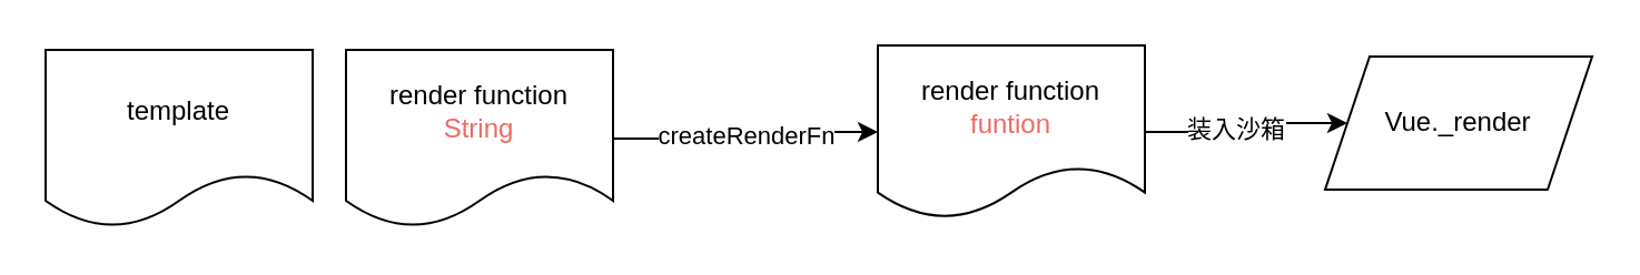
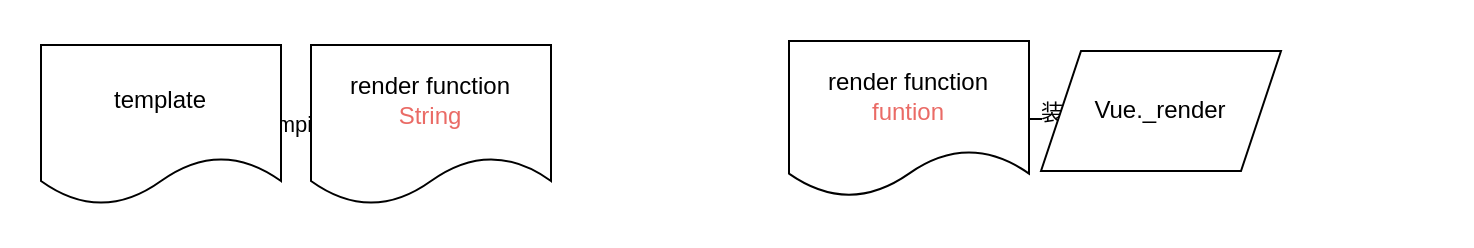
  <mxCell id="0" />
  <mxCell id="1" parent="0" />
+ <mxCell id="2" style="edgeStyle=orthogonalEdgeStyle;rounded=0;orthogonalLoop=1;jettySize=auto;html=1;exitX=1;exitY=0.5;exitDx=0;exitDy=0;entryX=0;entryY=0.5;entryDx=0;entryDy=0;" edge="1" parent="1" source="4" target="6"><mxGeometry relative="1" as="geometry" /></mxCell>
+ <mxCell id="3" value="compiler" style="edgeLabel;html=1;align=center;verticalAlign=middle;resizable=0;points=[];" vertex="1" connectable="0" parent="2"><mxGeometry x="-0.22" y="1" relative="1" as="geometry"><mxPoint as="offset" /></mxGeometry></mxCell>
  <mxCell id="4" value="template" style="shape=document;whiteSpace=wrap;html=1;boundedLbl=1;" vertex="1" parent="1"><mxGeometry x="20" y="22" width="120" height="80" as="geometry" /></mxCell>
- <mxCell id="5" value="createRenderFn" style="edgeStyle=orthogonalEdgeStyle;rounded=0;orthogonalLoop=1;jettySize=auto;html=1;exitX=1;exitY=0.5;exitDx=0;exitDy=0;entryX=0;entryY=0.5;entryDx=0;entryDy=0;" edge="1" parent="1" source="6" target="9"><mxGeometry relative="1" as="geometry" /></mxCell>
  <mxCell id="6" value="render function&lt;br&gt;&lt;font color=&quot;#ea6b66&quot;&gt;String&lt;/font&gt;" style="shape=document;whiteSpace=wrap;html=1;boundedLbl=1;" vertex="1" parent="1"><mxGeometry x="155" y="22" width="120" height="80" as="geometry" /></mxCell>
  <mxCell id="7" value="" style="edgeStyle=orthogonalEdgeStyle;rounded=0;orthogonalLoop=1;jettySize=auto;html=1;" edge="1" parent="1" source="9" target="10"><mxGeometry relative="1" as="geometry" /></mxCell>
  <mxCell id="8" value="装入沙箱" style="edgeLabel;html=1;align=center;verticalAlign=middle;resizable=0;points=[];" vertex="1" connectable="0" parent="7"><mxGeometry x="-0.123" relative="1" as="geometry"><mxPoint as="offset" /></mxGeometry></mxCell>
  <mxCell id="9" value="render function&lt;br&gt;&lt;font color=&quot;#ea6b66&quot;&gt;funtion&lt;/font&gt;" style="shape=document;whiteSpace=wrap;html=1;boundedLbl=1;" vertex="1" parent="1"><mxGeometry x="394" y="20" width="120" height="78" as="geometry" /></mxCell>
- <mxCell id="10" value="Vue._render" style="shape=parallelogram;perimeter=parallelogramPerimeter;whiteSpace=wrap;html=1;fixedSize=1;" vertex="1" parent="1"><mxGeometry x="595" y="25" width="120" height="60" as="geometry" /></mxCell>
+ <mxCell id="10" value="Vue._render" style="shape=parallelogram;perimeter=parallelogramPerimeter;whiteSpace=wrap;html=1;fixedSize=1;" vertex="1" parent="1"><mxGeometry x="520" y="25" width="120" height="60" as="geometry" /></mxCell>
